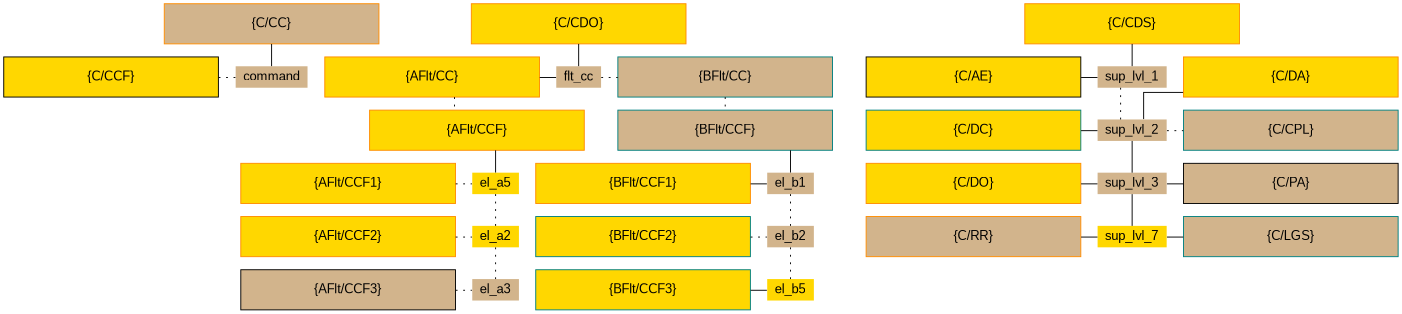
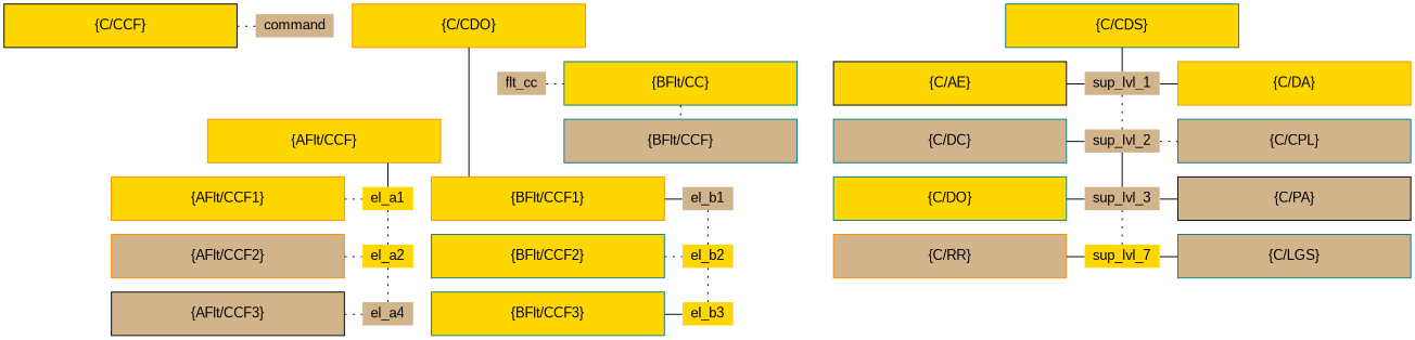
  digraph {
    ranksep=0.2
    splines=ortho
    node [color=darkorange fillcolor=tan fontname=Arial shape=box style=filled]
    edge [dir=none style=invis]
    n1 [color=black fillcolor=gold height=0.6 label="{C/CCF}" width=3.2]
    command [color=teal height=0 shape=none width=0]
    n3 [fillcolor=gold height=0.6 label="{C/CDO}" width=3.2]
-   n4 [fillcolor=gold height=0.6 label="{C/CDS}" width=3.2]
-   n5 [fillcolor=gold height=0.6 label="{AFlt/CC}" width=3.2]
+   n4 [color=teal fillcolor=gold height=0.6 label="{C/CDS}" width=3.2]
    flt_cc [color=teal height=0 shape=none width=0]
-   n7 [color=teal height=0.6 label="{BFlt/CC}" width=3.2]
+   n7 [color=teal fillcolor=gold height=0.6 label="{BFlt/CC}" width=3.2]
    n8 [fillcolor=gold height=0.6 label="{AFlt/CCF1}" width=3.2]
-   el_a1 [color=teal fillcolor=gold height=0 shape=none width=0 label=el_a5]
-   n10 [fillcolor=gold height=0.6 label="{AFlt/CCF2}" width=3.2]
+   el_a1 [color=teal fillcolor=gold height=0 shape=none width=0]
+   n10 [height=0.6 label="{AFlt/CCF2}" width=3.2]
    el_a2 [color=teal fillcolor=gold height=0 shape=none width=0]
    n12 [color=black height=0.6 label="{AFlt/CCF3}" width=3.2]
-   el_a3 [height=0 shape=none width=0]
+   el_a3 [height=0 shape=none width=0 label=el_a4]
    n14 [fillcolor=gold height=0.6 label="{BFlt/CCF1}" width=3.2]
    el_b1 [color=teal height=0 shape=none width=0]
    n16 [color=teal fillcolor=gold height=0.6 label="{BFlt/CCF2}" width=3.2]
-   el_b2 [color=black height=0 shape=none width=0]
+   el_b2 [color=black fillcolor=gold height=0 shape=none width=0]
    n18 [color=teal fillcolor=gold height=0.6 label="{BFlt/CCF3}" width=3.2]
-   el_b3 [color=teal fillcolor=gold height=0 shape=none width=0 label=el_b5]
+   el_b3 [color=teal fillcolor=gold height=0 shape=none width=0]
    n20 [color=black fillcolor=gold height=0.6 label="{C/AE}" width=3.2]
    sup_lvl_1 [height=0 shape=none width=0]
    n22 [fillcolor=gold height=0.6 label="{C/DA}" width=3.2]
-   n23 [color=teal fillcolor=gold height=0.6 label="{C/DC}" width=3.2]
+   n23 [color=teal height=0.6 label="{C/DC}" width=3.2]
    sup_lvl_2 [height=0 shape=none width=0]
    n25 [color=teal height=0.6 label="{C/CPL}" width=3.2]
-   n26 [fillcolor=gold height=0.6 label="{C/DO}" width=3.2]
+   n26 [color=teal fillcolor=gold height=0.6 label="{C/DO}" width=3.2]
    sup_lvl_3 [height=0 shape=none width=0]
    n28 [color=black height=0.6 label="{C/PA}" width=3.2]
    n29 [height=0.6 label="{C/RR}" width=3.2]
    n30 [fillcolor=gold height=0 label=sup_lvl_7 shape=none width=0]
    n31 [color=teal height=0.6 label="{C/LGS}" width=3.2]
    n32 [fillcolor=gold height=0.6 label="{AFlt/CCF}" width=3.2]
    n33 [color=teal height=0.6 label="{BFlt/CCF}" width=3.2]
-   n34 [height=0.6 label="{C/CC}" width=3.2]
    subgraph sub_1 {
      rank=same
      n1
      command
    }
    subgraph sub_2 {
      rank=same
      n3
      n4
    }
    subgraph sub_3 {
      rank=same
-     n5
      flt_cc
      n7
    }
    subgraph sub_4 {
      rank=same
      n8
      el_a1
    }
    subgraph sub_5 {
      rank=same
      n10
      el_a2
    }
    subgraph sub_6 {
      rank=same
      n12
      el_a3
    }
    subgraph sub_7 {
      rank=same
      n14
      el_b1
    }
    subgraph sub_8 {
      rank=same
      n16
      el_b2
    }
    subgraph sub_9 {
      rank=same
      n18
      el_b3
    }
    subgraph sub_10 {
      rank=same
      n20
      sup_lvl_1
      n22
    }
    subgraph sub_11 {
      rank=same
      n23
      sup_lvl_2
      n25
    }
    subgraph sub_12 {
      rank=same
      n26
      sup_lvl_3
      n28
    }
    subgraph sub_13 {
      rank=same
      n29
      n30
      n31
    }
    subgraph sub_14 {
      rank=same
      n7
      n20
    }
    subgraph sub_15 {
      rank=same
      n23
      n32
      n33
    }
    subgraph sub_16 {
      rank=same
      el_b1
      n26
    }
    subgraph sub_17 {
      rank=same
      el_b2
      n29
    }
    subgraph sub_18 {
      rank=same
      el_a1
      n14
    }
    subgraph sub_19 {
      rank=same
      el_a2
      n16
    }
    subgraph sub_20 {
      rank=same
      el_a3
      n18
    }
    n1 -> command [style=dotted]
-   n3 -> flt_cc [style=solid]
+   n3 -> n14 [style=solid]
    n4 -> sup_lvl_1 [style=solid]
-   n5 -> flt_cc [style=solid]
-   n5 -> n32 [style=dotted]
    flt_cc -> n7 [style=dotted]
    n7 -> n20 [minlen=2]
    n7 -> n33 [style=dotted]
    n8 -> el_a1 [style=dotted]
    n8 -> n10
    el_a1 -> el_a2 [style=dotted]
    el_a1 -> n14
    n10 -> el_a2 [style=dotted]
    n10 -> n12
    el_a2 -> el_a3 [style=dotted]
    el_a2 -> n16
    n12 -> el_a3 [style=dotted]
    el_a3 -> n18
    n14 -> el_b1 [style=solid]
    n14 -> n16
    el_b1 -> el_b2 [style=dotted]
    el_b1 -> n26 [minlen=2]
    n16 -> el_b2 [style=dotted]
    n16 -> n18
    el_b2 -> el_b3 [style=dotted]
    el_b2 -> n29 [minlen=2]
    n18 -> el_b3 [style=solid]
    n20 -> sup_lvl_1 [style=solid]
    n20 -> n23
-   sup_lvl_2 -> n22 [style=solid]
+   sup_lvl_1 -> n22 [style=solid]
    sup_lvl_1 -> sup_lvl_2 [style=dotted]
    n22 -> n25
    n23 -> sup_lvl_2 [style=solid]
    n23 -> n26
    sup_lvl_2 -> n25 [style=dotted]
    sup_lvl_2 -> sup_lvl_3 [style=solid]
    n25 -> n28
    n26 -> sup_lvl_3 [style=solid]
    n26 -> n29
    sup_lvl_3 -> n28 [style=solid]
-   sup_lvl_3 -> n30 [style=solid]
+   sup_lvl_3 -> n30 [style=dotted]
    n28 -> n31
    n29 -> n30 [style=solid]
    n30 -> n31 [style=solid]
    n32 -> el_a1 [style=solid]
    n32 -> n33 [minlen=2]
-   n33 -> el_b1 [style=solid]
    n33 -> n23 [minlen=2]
-   n34 -> command [style=solid]
  }
